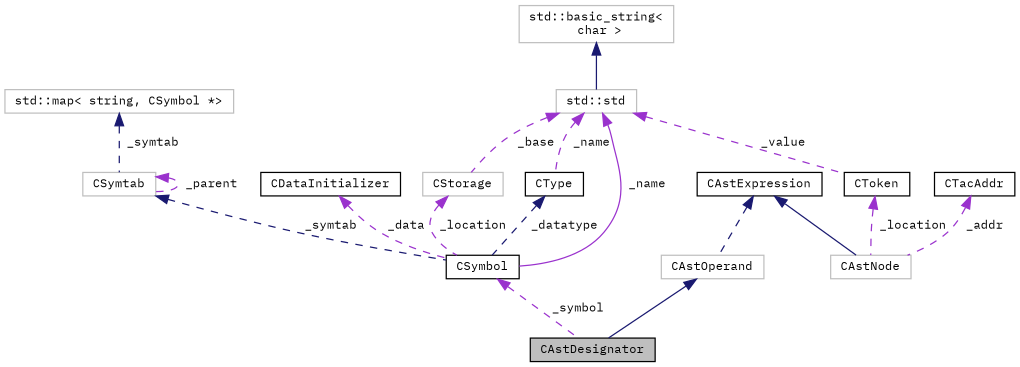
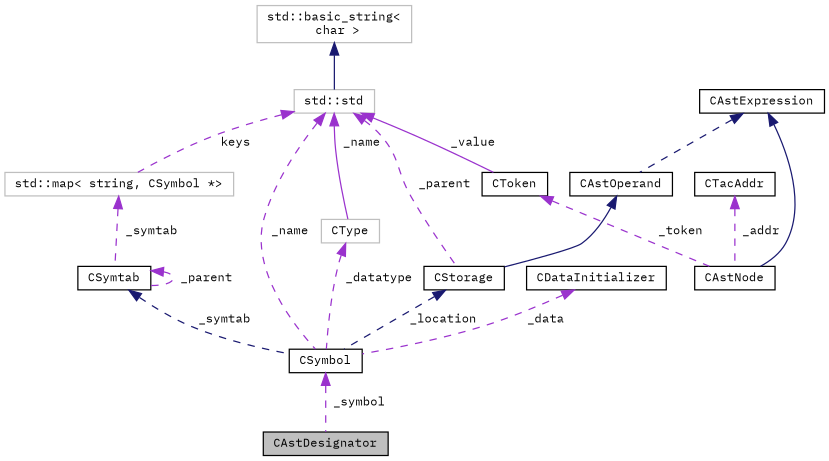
  digraph {
    fontname="IBM Plex Mono"
    node [color=black fillcolor=white fontname="IBM Plex Mono" fontsize=10 shape=record style=filled]
    edge [color=darkorchid3 dir=back fontname="IBM Plex Mono" fontsize=10 labelfontname=Helvetica labelfontsize=10 style=dashed]
    n1 [fillcolor=grey75 fontcolor=black height=0.2 label=CAstDesignator width=0.4]
-   n2 [color=grey75 height=0.2 label=CAstOperand width=0.4]
+   n2 [height=0.2 label=CAstOperand width=0.4]
    n3 [height=0.2 label=CAstExpression width=0.4]
-   n4 [color=grey75 height=0.2 label=CAstNode width=0.4]
+   n4 [height=0.2 label=CAstNode width=0.4]
    n5 [height=0.2 label=CToken width=0.4]
    n6 [color=grey75 height=0.2 label="std::std" width=0.4]
    n7 [height=0.2 label=CSymbol width=0.4]
-   n8 [color=grey75 height=0.2 label=CStorage width=0.4]
+   n8 [height=0.2 label=CStorage width=0.4]
    n9 [color=grey75 height=0.2 label="std::map\< string, CSymbol *\>" width=0.4]
-   n10 [height=0.2 label=CType width=0.4]
-   n11 [color=grey75 height=0.2 label=CSymtab width=0.4]
+   n10 [color=grey75 height=0.2 label=CType width=0.4]
+   n11 [height=0.2 label=CSymtab width=0.4]
    n12 [color=grey75 height=0.2 label="std::basic_string\<\l char \>" width=0.4]
    n13 [height=0.2 label=CTacAddr width=0.4]
    n14 [height=0.2 label=CDataInitializer width=0.4]
-   n2 -> n1 [color=midnightblue style=solid]
+   n2 -> n8 [color=midnightblue style=solid]
    n3 -> n2 [color=midnightblue]
    n3 -> n4 [color=midnightblue style=solid]
-   n5 -> n4 [label=" _location"]
-   n6 -> n5 [label=" _value"]
-   n6 -> n7 [label=" _name" style=solid]
-   n6 -> n8 [label=" _base"]
-   n6 -> n10 [label=" _name"]
+   n5 -> n4 [label=" _token"]
+   n6 -> n5 [label=" _value" style=solid]
+   n6 -> n7 [label=" _name"]
+   n6 -> n8 [label=" _parent"]
+   n6 -> n9 [label=" keys"]
+   n6 -> n10 [label=" _name" style=solid]
    n7 -> n1 [label=" _symbol"]
-   n8 -> n7 [label=" _location"]
-   n9 -> n11 [color=midnightblue label=" _symtab"]
-   n10 -> n7 [color=midnightblue label=" _datatype"]
+   n8 -> n7 [color=midnightblue label=" _location"]
+   n9 -> n11 [label=" _symtab"]
+   n10 -> n7 [label=" _datatype"]
    n11 -> n7 [color=midnightblue label=" _symtab"]
    n11 -> n11 [label=" _parent"]
    n12 -> n6 [color=midnightblue style=solid]
    n13 -> n4 [label=" _addr"]
    n14 -> n7 [label=" _data"]
  }
